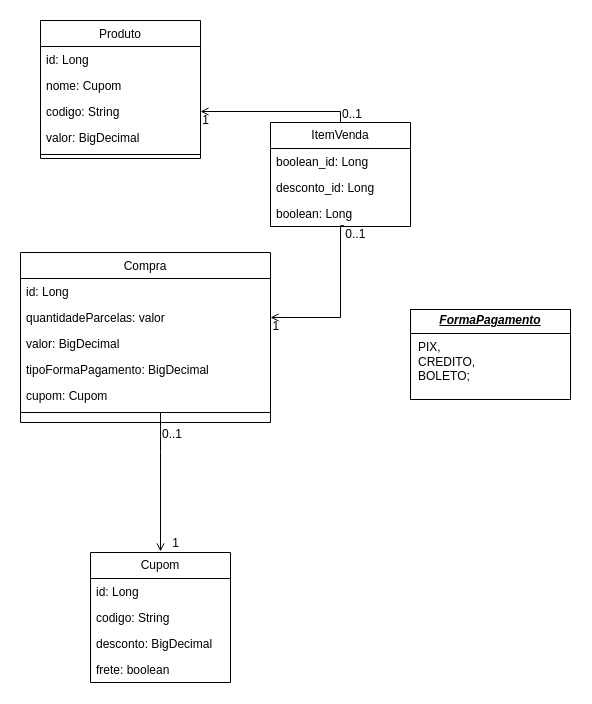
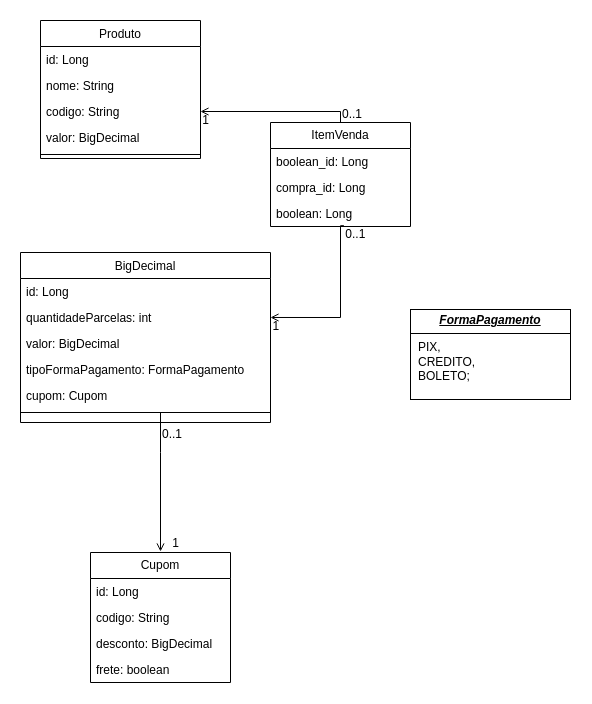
  <mxCell id="0" />
  <mxCell id="1" parent="0" />
  <mxCell id="2" value="Produto" style="swimlane;fontStyle=0;align=center;verticalAlign=top;childLayout=stackLayout;horizontal=1;startSize=26;horizontalStack=0;resizeParent=1;resizeLast=0;collapsible=1;marginBottom=0;rounded=0;shadow=0;strokeWidth=1;" parent="1" vertex="1"><mxGeometry x="40" y="20" width="160" height="138" as="geometry"><mxRectangle x="130" y="380" width="160" height="26" as="alternateBounds" /></mxGeometry></mxCell>
  <mxCell id="3" value="id: Long" style="text;align=left;verticalAlign=top;spacingLeft=4;spacingRight=4;overflow=hidden;rotatable=0;points=[[0,0.5],[1,0.5]];portConstraint=eastwest;" parent="2" vertex="1"><mxGeometry y="26" width="160" height="26" as="geometry" /></mxCell>
- <mxCell id="4" value="nome: Cupom" style="text;align=left;verticalAlign=top;spacingLeft=4;spacingRight=4;overflow=hidden;rotatable=0;points=[[0,0.5],[1,0.5]];portConstraint=eastwest;rounded=0;shadow=0;html=0;" vertex="1" parent="2"><mxGeometry y="52" width="160" height="26" as="geometry" /></mxCell>
+ <mxCell id="4" value="nome: String" style="text;align=left;verticalAlign=top;spacingLeft=4;spacingRight=4;overflow=hidden;rotatable=0;points=[[0,0.5],[1,0.5]];portConstraint=eastwest;rounded=0;shadow=0;html=0;" vertex="1" parent="2"><mxGeometry y="52" width="160" height="26" as="geometry" /></mxCell>
  <mxCell id="5" value="codigo: String" style="text;align=left;verticalAlign=top;spacingLeft=4;spacingRight=4;overflow=hidden;rotatable=0;points=[[0,0.5],[1,0.5]];portConstraint=eastwest;rounded=0;shadow=0;html=0;" parent="2" vertex="1"><mxGeometry y="78" width="160" height="26" as="geometry" /></mxCell>
  <mxCell id="6" value="valor: BigDecimal" style="text;align=left;verticalAlign=top;spacingLeft=4;spacingRight=4;overflow=hidden;rotatable=0;points=[[0,0.5],[1,0.5]];portConstraint=eastwest;rounded=0;shadow=0;html=0;" vertex="1" parent="2"><mxGeometry y="104" width="160" height="26" as="geometry" /></mxCell>
  <mxCell id="7" value="" style="line;html=1;strokeWidth=1;align=left;verticalAlign=middle;spacingTop=-1;spacingLeft=3;spacingRight=3;rotatable=0;labelPosition=right;points=[];portConstraint=eastwest;" parent="2" vertex="1"><mxGeometry y="130" width="160" height="8" as="geometry" /></mxCell>
- <mxCell id="8" value="Compra" style="swimlane;fontStyle=0;align=center;verticalAlign=top;childLayout=stackLayout;horizontal=1;startSize=26;horizontalStack=0;resizeParent=1;resizeLast=0;collapsible=1;marginBottom=0;rounded=0;shadow=0;strokeWidth=1;" parent="1" vertex="1"><mxGeometry x="20" y="252" width="250" height="170" as="geometry"><mxRectangle x="340" y="380" width="170" height="26" as="alternateBounds" /></mxGeometry></mxCell>
+ <mxCell id="8" value="BigDecimal" style="swimlane;fontStyle=0;align=center;verticalAlign=top;childLayout=stackLayout;horizontal=1;startSize=26;horizontalStack=0;resizeParent=1;resizeLast=0;collapsible=1;marginBottom=0;rounded=0;shadow=0;strokeWidth=1;" parent="1" vertex="1"><mxGeometry x="20" y="252" width="250" height="170" as="geometry"><mxRectangle x="340" y="380" width="170" height="26" as="alternateBounds" /></mxGeometry></mxCell>
  <mxCell id="9" value="id: Long" style="text;align=left;verticalAlign=top;spacingLeft=4;spacingRight=4;overflow=hidden;rotatable=0;points=[[0,0.5],[1,0.5]];portConstraint=eastwest;" parent="8" vertex="1"><mxGeometry y="26" width="250" height="26" as="geometry" /></mxCell>
- <mxCell id="10" value="quantidadeParcelas: valor" style="text;align=left;verticalAlign=top;spacingLeft=4;spacingRight=4;overflow=hidden;rotatable=0;points=[[0,0.5],[1,0.5]];portConstraint=eastwest;" vertex="1" parent="8"><mxGeometry y="52" width="250" height="26" as="geometry" /></mxCell>
+ <mxCell id="10" value="quantidadeParcelas: int" style="text;align=left;verticalAlign=top;spacingLeft=4;spacingRight=4;overflow=hidden;rotatable=0;points=[[0,0.5],[1,0.5]];portConstraint=eastwest;" vertex="1" parent="8"><mxGeometry y="52" width="250" height="26" as="geometry" /></mxCell>
  <mxCell id="11" value="valor: BigDecimal" style="text;align=left;verticalAlign=top;spacingLeft=4;spacingRight=4;overflow=hidden;rotatable=0;points=[[0,0.5],[1,0.5]];portConstraint=eastwest;" vertex="1" parent="8"><mxGeometry y="78" width="250" height="26" as="geometry" /></mxCell>
- <mxCell id="12" value="tipoFormaPagamento: BigDecimal" style="text;align=left;verticalAlign=top;spacingLeft=4;spacingRight=4;overflow=hidden;rotatable=0;points=[[0,0.5],[1,0.5]];portConstraint=eastwest;" vertex="1" parent="8"><mxGeometry y="104" width="250" height="26" as="geometry" /></mxCell>
+ <mxCell id="12" value="tipoFormaPagamento: FormaPagamento" style="text;align=left;verticalAlign=top;spacingLeft=4;spacingRight=4;overflow=hidden;rotatable=0;points=[[0,0.5],[1,0.5]];portConstraint=eastwest;" vertex="1" parent="8"><mxGeometry y="104" width="250" height="26" as="geometry" /></mxCell>
  <mxCell id="13" value="cupom: Cupom" style="text;align=left;verticalAlign=top;spacingLeft=4;spacingRight=4;overflow=hidden;rotatable=0;points=[[0,0.5],[1,0.5]];portConstraint=eastwest;" vertex="1" parent="8"><mxGeometry y="130" width="250" height="26" as="geometry" /></mxCell>
  <mxCell id="14" value="" style="line;html=1;strokeWidth=1;align=left;verticalAlign=middle;spacingTop=-1;spacingLeft=3;spacingRight=3;rotatable=0;labelPosition=right;points=[];portConstraint=eastwest;" parent="8" vertex="1"><mxGeometry y="156" width="250" height="8" as="geometry" /></mxCell>
  <mxCell id="15" value="&lt;p style=&quot;margin:0px;margin-top:4px;text-align:center;text-decoration:underline;&quot;&gt;&lt;b&gt;&lt;i&gt;FormaPagamento&lt;/i&gt;&lt;/b&gt;&lt;/p&gt;&lt;hr size=&quot;1&quot; style=&quot;border-style:solid;&quot;&gt;&lt;p style=&quot;margin:0px;margin-left:8px;&quot;&gt;PIX,&lt;/p&gt;&lt;p style=&quot;margin:0px;margin-left:8px;&quot;&gt;CREDITO,&lt;/p&gt;&lt;p style=&quot;margin:0px;margin-left:8px;&quot;&gt;BOLETO;&lt;/p&gt;&lt;p style=&quot;margin:0px;margin-left:8px;&quot;&gt;&lt;br&gt;&lt;/p&gt;" style="verticalAlign=top;align=left;overflow=fill;html=1;whiteSpace=wrap;" vertex="1" parent="1"><mxGeometry x="410" y="309" width="160" height="90" as="geometry" /></mxCell>
  <mxCell id="16" value="ItemVenda" style="swimlane;fontStyle=0;childLayout=stackLayout;horizontal=1;startSize=26;fillColor=none;horizontalStack=0;resizeParent=1;resizeParentMax=0;resizeLast=0;collapsible=1;marginBottom=0;whiteSpace=wrap;html=1;" vertex="1" parent="1"><mxGeometry x="270" y="122" width="140" height="104" as="geometry" /></mxCell>
  <mxCell id="17" value="boolean_id: Long" style="text;strokeColor=none;fillColor=none;align=left;verticalAlign=top;spacingLeft=4;spacingRight=4;overflow=hidden;rotatable=0;points=[[0,0.5],[1,0.5]];portConstraint=eastwest;whiteSpace=wrap;html=1;" vertex="1" parent="16"><mxGeometry y="26" width="140" height="26" as="geometry" /></mxCell>
- <mxCell id="18" value="desconto_id: Long" style="text;strokeColor=none;fillColor=none;align=left;verticalAlign=top;spacingLeft=4;spacingRight=4;overflow=hidden;rotatable=0;points=[[0,0.5],[1,0.5]];portConstraint=eastwest;whiteSpace=wrap;html=1;" vertex="1" parent="16"><mxGeometry y="52" width="140" height="26" as="geometry" /></mxCell>
+ <mxCell id="18" value="compra_id: Long" style="text;strokeColor=none;fillColor=none;align=left;verticalAlign=top;spacingLeft=4;spacingRight=4;overflow=hidden;rotatable=0;points=[[0,0.5],[1,0.5]];portConstraint=eastwest;whiteSpace=wrap;html=1;" vertex="1" parent="16"><mxGeometry y="52" width="140" height="26" as="geometry" /></mxCell>
  <mxCell id="19" value="boolean: Long" style="text;strokeColor=none;fillColor=none;align=left;verticalAlign=top;spacingLeft=4;spacingRight=4;overflow=hidden;rotatable=0;points=[[0,0.5],[1,0.5]];portConstraint=eastwest;whiteSpace=wrap;html=1;" vertex="1" parent="16"><mxGeometry y="78" width="140" height="26" as="geometry" /></mxCell>
  <mxCell id="20" value="" style="endArrow=open;shadow=0;strokeWidth=1;rounded=0;endFill=1;edgeStyle=orthogonalEdgeStyle;entryX=1;entryY=0.5;entryDx=0;entryDy=0;exitX=0.524;exitY=0.968;exitDx=0;exitDy=0;exitPerimeter=0;" edge="1" parent="1" source="19"><mxGeometry x="0.5" y="41" relative="1" as="geometry"><mxPoint x="340" y="232" as="sourcePoint" /><mxPoint x="270" y="316.99" as="targetPoint" /><mxPoint x="-40" y="32" as="offset" /><Array as="points"><mxPoint x="340" y="225" /><mxPoint x="340" y="317" /></Array></mxGeometry></mxCell>
  <mxCell id="21" value="0..1" style="resizable=0;align=left;verticalAlign=bottom;labelBackgroundColor=none;fontSize=12;" connectable="0" vertex="1" parent="20"><mxGeometry x="-1" relative="1" as="geometry"><mxPoint y="17" as="offset" /></mxGeometry></mxCell>
  <mxCell id="22" value="1" style="resizable=0;align=right;verticalAlign=bottom;labelBackgroundColor=none;fontSize=12;" connectable="0" vertex="1" parent="20"><mxGeometry x="1" relative="1" as="geometry"><mxPoint x="10" y="17" as="offset" /></mxGeometry></mxCell>
  <mxCell id="23" value="" style="endArrow=open;shadow=0;strokeWidth=1;rounded=0;endFill=1;edgeStyle=orthogonalEdgeStyle;elbow=vertical;exitX=0.5;exitY=0;exitDx=0;exitDy=0;entryX=1;entryY=0.5;entryDx=0;entryDy=0;" edge="1" parent="1" source="16" target="5"><mxGeometry x="0.5" y="41" relative="1" as="geometry"><mxPoint x="380" y="105.5" as="sourcePoint" /><mxPoint x="210" y="102" as="targetPoint" /><mxPoint x="-40" y="32" as="offset" /></mxGeometry></mxCell>
  <mxCell id="24" value="0..1" style="resizable=0;align=left;verticalAlign=bottom;labelBackgroundColor=none;fontSize=12;" connectable="0" vertex="1" parent="23"><mxGeometry x="-1" relative="1" as="geometry"><mxPoint as="offset" /></mxGeometry></mxCell>
  <mxCell id="25" value="1" style="resizable=0;align=right;verticalAlign=bottom;labelBackgroundColor=none;fontSize=12;" connectable="0" vertex="1" parent="23"><mxGeometry x="1" relative="1" as="geometry"><mxPoint x="10" y="17" as="offset" /></mxGeometry></mxCell>
  <mxCell id="26" value="Cupom" style="swimlane;fontStyle=0;childLayout=stackLayout;horizontal=1;startSize=26;fillColor=none;horizontalStack=0;resizeParent=1;resizeParentMax=0;resizeLast=0;collapsible=1;marginBottom=0;whiteSpace=wrap;html=1;" vertex="1" parent="1"><mxGeometry x="90" y="552" width="140" height="130" as="geometry" /></mxCell>
  <mxCell id="27" value="id: Long" style="text;strokeColor=none;fillColor=none;align=left;verticalAlign=top;spacingLeft=4;spacingRight=4;overflow=hidden;rotatable=0;points=[[0,0.5],[1,0.5]];portConstraint=eastwest;whiteSpace=wrap;html=1;" vertex="1" parent="26"><mxGeometry y="26" width="140" height="26" as="geometry" /></mxCell>
  <mxCell id="28" value="codigo: String" style="text;strokeColor=none;fillColor=none;align=left;verticalAlign=top;spacingLeft=4;spacingRight=4;overflow=hidden;rotatable=0;points=[[0,0.5],[1,0.5]];portConstraint=eastwest;whiteSpace=wrap;html=1;" vertex="1" parent="26"><mxGeometry y="52" width="140" height="26" as="geometry" /></mxCell>
  <mxCell id="29" value="desconto: BigDecimal" style="text;strokeColor=none;fillColor=none;align=left;verticalAlign=top;spacingLeft=4;spacingRight=4;overflow=hidden;rotatable=0;points=[[0,0.5],[1,0.5]];portConstraint=eastwest;whiteSpace=wrap;html=1;" vertex="1" parent="26"><mxGeometry y="78" width="140" height="26" as="geometry" /></mxCell>
  <mxCell id="30" value="frete: boolean" style="text;strokeColor=none;fillColor=none;align=left;verticalAlign=top;spacingLeft=4;spacingRight=4;overflow=hidden;rotatable=0;points=[[0,0.5],[1,0.5]];portConstraint=eastwest;whiteSpace=wrap;html=1;" vertex="1" parent="26"><mxGeometry y="104" width="140" height="26" as="geometry" /></mxCell>
  <mxCell id="31" value="" style="endArrow=open;shadow=0;strokeWidth=1;rounded=0;endFill=1;edgeStyle=orthogonalEdgeStyle;exitX=0.56;exitY=0.5;exitDx=0;exitDy=0;exitPerimeter=0;" edge="1" parent="1" source="14"><mxGeometry x="0.5" y="41" relative="1" as="geometry"><mxPoint x="150" y="422" as="sourcePoint" /><mxPoint x="160" y="551" as="targetPoint" /><mxPoint x="-40" y="32" as="offset" /><Array as="points"><mxPoint x="160" y="452" /><mxPoint x="160" y="452" /></Array></mxGeometry></mxCell>
  <mxCell id="32" value="0..1" style="resizable=0;align=left;verticalAlign=bottom;labelBackgroundColor=none;fontSize=12;" connectable="0" vertex="1" parent="31"><mxGeometry x="-1" relative="1" as="geometry"><mxPoint y="30" as="offset" /></mxGeometry></mxCell>
  <mxCell id="33" value="1" style="resizable=0;align=right;verticalAlign=bottom;labelBackgroundColor=none;fontSize=12;" connectable="0" vertex="1" parent="31"><mxGeometry x="1" relative="1" as="geometry"><mxPoint x="20" as="offset" /></mxGeometry></mxCell>
